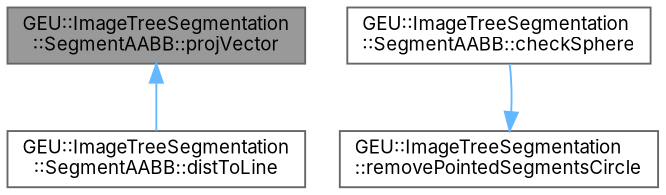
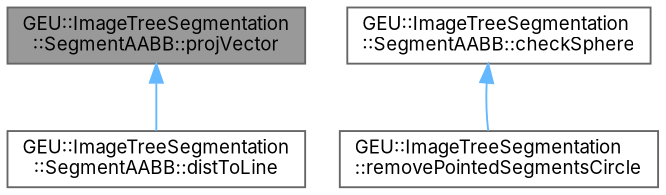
  digraph {
    fontname=Inter
    rankdir=TB
    node [color=grey40 fillcolor=white fontname=Inter fontsize=10 shape=box style=filled]
    edge [color=steelblue1 dir=back fontname=Inter fontsize=10 labelfontname=Helvetica labelfontsize=10 style=solid]
    n1 [color=gray40 fillcolor=grey60 fontcolor=black height=0.2 label="GEU::ImageTreeSegmentation\l::SegmentAABB::projVector" width=0.4]
    n2 [height=0.2 label="GEU::ImageTreeSegmentation\l::SegmentAABB::distToLine" width=0.4]
    n3 [height=0.2 label="GEU::ImageTreeSegmentation\l::SegmentAABB::checkSphere" width=0.4]
    n4 [height=0.2 label="GEU::ImageTreeSegmentation\l::removePointedSegmentsCircle" width=0.4]
    n1 -> n2
-   n4 -> n3
+   n3 -> n4
  }
